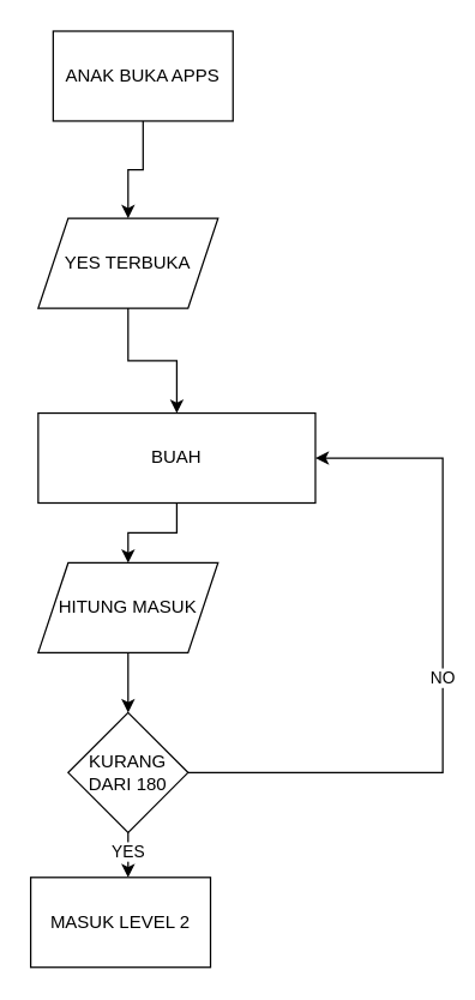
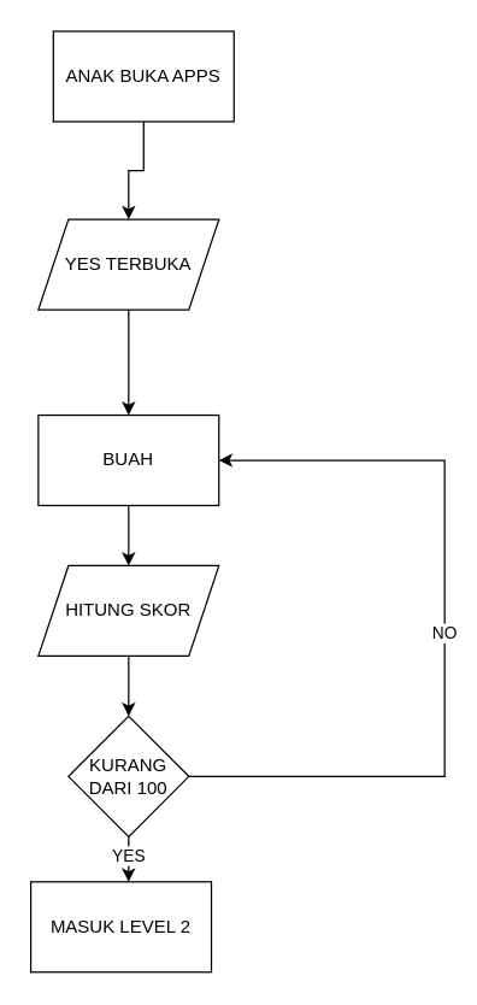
  <mxCell id="0" />
  <mxCell id="1" parent="0" />
  <mxCell id="2" style="edgeStyle=orthogonalEdgeStyle;rounded=0;orthogonalLoop=1;jettySize=auto;html=1;" edge="1" parent="1" source="3" target="7"><mxGeometry relative="1" as="geometry" /></mxCell>
  <mxCell id="3" value="ANAK BUKA APPS" style="rounded=0;whiteSpace=wrap;html=1;" vertex="1" parent="1"><mxGeometry x="35" y="20" width="120" height="60" as="geometry" /></mxCell>
  <mxCell id="4" style="edgeStyle=orthogonalEdgeStyle;rounded=0;orthogonalLoop=1;jettySize=auto;html=1;" edge="1" parent="1" source="5" target="9"><mxGeometry relative="1" as="geometry"><mxPoint x="85" y="385" as="targetPoint" /></mxGeometry></mxCell>
- <mxCell id="5" value="BUAH" style="rounded=0;whiteSpace=wrap;html=1;" vertex="1" parent="1"><mxGeometry x="25" y="275" width="185" height="60" as="geometry" /></mxCell>
+ <mxCell id="5" value="BUAH" style="rounded=0;whiteSpace=wrap;html=1;" vertex="1" parent="1"><mxGeometry x="25" y="275" width="120" height="60" as="geometry" /></mxCell>
  <mxCell id="6" style="edgeStyle=orthogonalEdgeStyle;rounded=0;orthogonalLoop=1;jettySize=auto;html=1;" edge="1" parent="1" source="7" target="5"><mxGeometry relative="1" as="geometry" /></mxCell>
  <mxCell id="7" value="YES TERBUKA" style="shape=parallelogram;perimeter=parallelogramPerimeter;whiteSpace=wrap;html=1;fixedSize=1;" vertex="1" parent="1"><mxGeometry x="25" y="145" width="120" height="60" as="geometry" /></mxCell>
  <mxCell id="8" style="edgeStyle=orthogonalEdgeStyle;rounded=0;orthogonalLoop=1;jettySize=auto;html=1;" edge="1" parent="1" source="9" target="13"><mxGeometry relative="1" as="geometry" /></mxCell>
- <mxCell id="9" value="HITUNG MASUK" style="shape=parallelogram;perimeter=parallelogramPerimeter;whiteSpace=wrap;html=1;fixedSize=1;" vertex="1" parent="1"><mxGeometry x="25" y="375" width="120" height="60" as="geometry" /></mxCell>
+ <mxCell id="9" value="HITUNG SKOR" style="shape=parallelogram;perimeter=parallelogramPerimeter;whiteSpace=wrap;html=1;fixedSize=1;" vertex="1" parent="1"><mxGeometry x="25" y="375" width="120" height="60" as="geometry" /></mxCell>
  <mxCell id="10" value="NO" style="edgeStyle=orthogonalEdgeStyle;rounded=0;orthogonalLoop=1;jettySize=auto;html=1;" edge="1" parent="1" source="13" target="5"><mxGeometry relative="1" as="geometry"><Array as="points"><mxPoint x="295" y="515" /><mxPoint x="295" y="305" /></Array></mxGeometry></mxCell>
  <mxCell id="11" style="edgeStyle=orthogonalEdgeStyle;rounded=0;orthogonalLoop=1;jettySize=auto;html=1;" edge="1" parent="1" source="13" target="14"><mxGeometry relative="1" as="geometry"><mxPoint x="85" y="615" as="targetPoint" /><Array as="points"><mxPoint x="85" y="555" /><mxPoint x="85" y="555" /></Array></mxGeometry></mxCell>
  <mxCell id="12" value="YES" style="edgeLabel;html=1;align=center;verticalAlign=middle;resizable=0;points=[];" vertex="1" connectable="0" parent="11"><mxGeometry x="-0.173" y="-1" relative="1" as="geometry"><mxPoint as="offset" /></mxGeometry></mxCell>
- <mxCell id="13" value="KURANG DARI 180" style="rhombus;whiteSpace=wrap;html=1;" vertex="1" parent="1"><mxGeometry x="45" y="475" width="80" height="80" as="geometry" /></mxCell>
+ <mxCell id="13" value="KURANG DARI 100" style="rhombus;whiteSpace=wrap;html=1;" vertex="1" parent="1"><mxGeometry x="45" y="475" width="80" height="80" as="geometry" /></mxCell>
  <mxCell id="14" value="MASUK LEVEL 2" style="rounded=0;whiteSpace=wrap;html=1;" vertex="1" parent="1"><mxGeometry x="20" y="585" width="120" height="60" as="geometry" /></mxCell>
